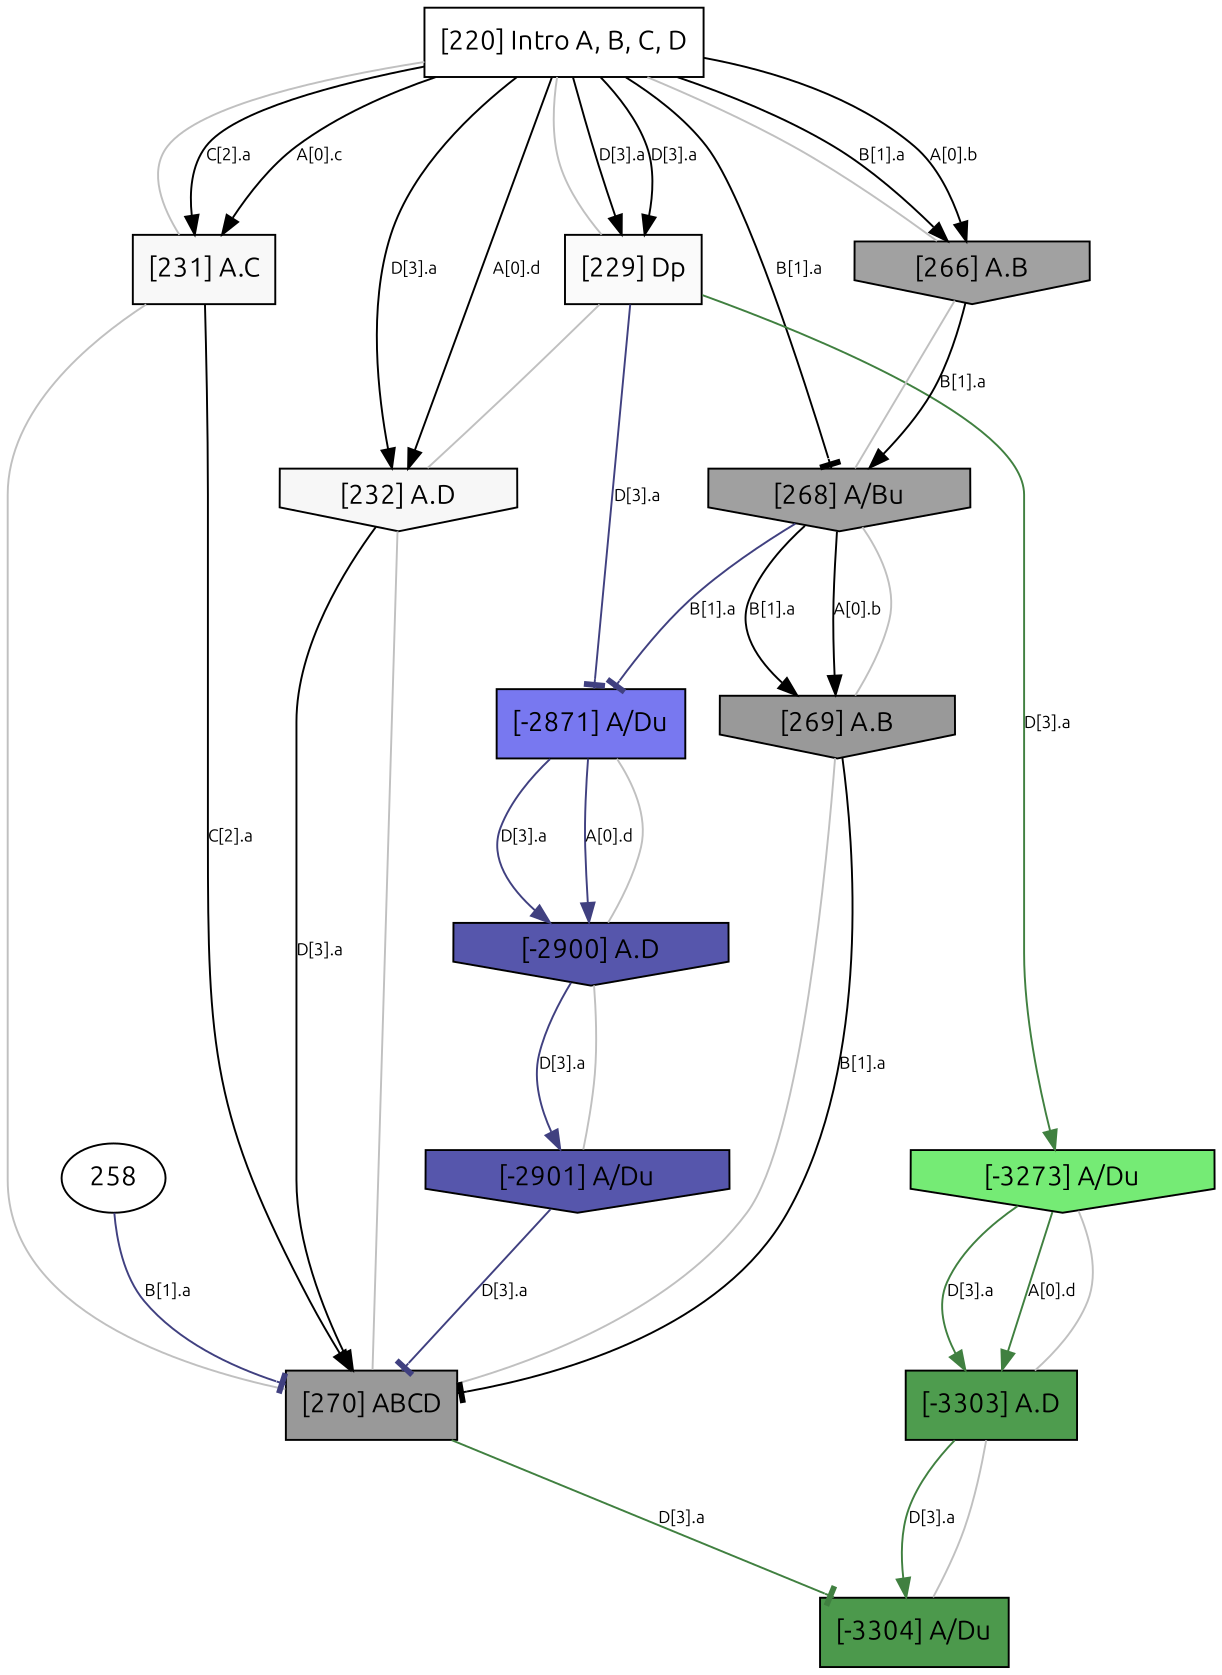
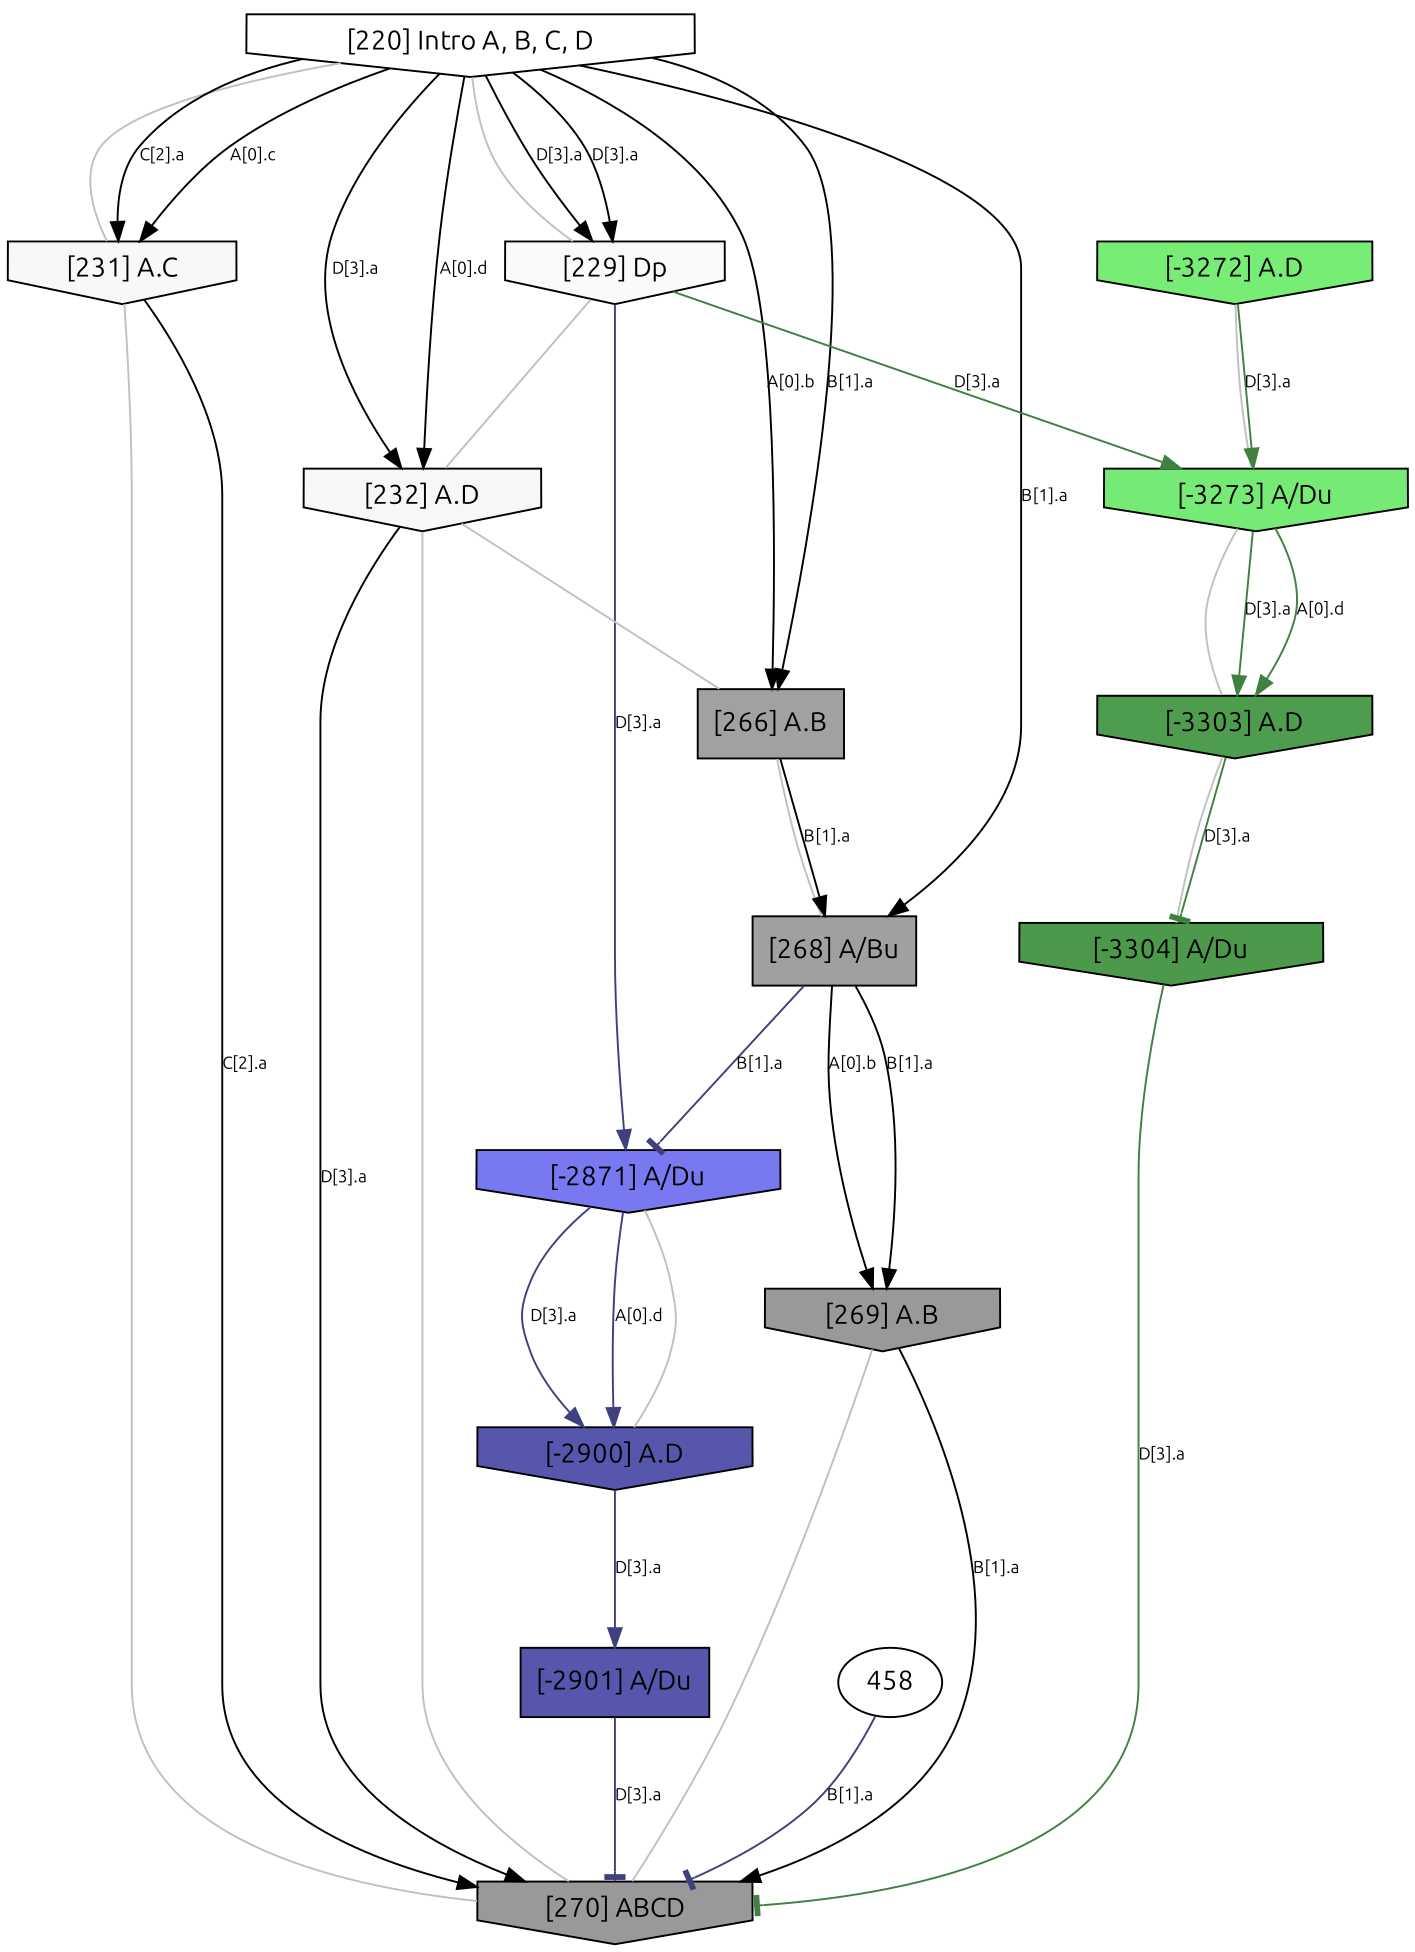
  digraph {
    fontname=Ubuntu
    rankdir=TB
    ranksep=1.00
    node [fillcolor="0.000 0.000 0.600" fontname=Ubuntu shape=invhouse style=filled]
    edge [color="0.000 0.000 0.000" fontname=Ubuntu fontsize=9]
-   n1 [fillcolor="0.000 0.000 1.000" label="[220] Intro A, B, C, D" shape=rectangle]
-   n2 [fillcolor="0.000 0.000 0.979" label="[229] Dp" shape=box]
-   n3 [fillcolor="0.000 0.000 0.969" label="[231] A.C" shape=box]
+   n1 [fillcolor="0.000 0.000 1.000" label="[220] Intro A, B, C, D"]
+   n2 [fillcolor="0.000 0.000 0.979" label="[229] Dp"]
+   n3 [fillcolor="0.000 0.000 0.969" label="[231] A.C"]
    n4 [fillcolor="0.000 0.000 0.968" label="[232] A.D"]
-   n5 [fillcolor="0.000 0.000 0.630" label="[266] A.B"]
-   n6 [fillcolor="0.000 0.000 0.627" label="[268] A/Bu"]
+   n5 [fillcolor="0.000 0.000 0.630" label="[266] A.B" shape=box]
+   n6 [fillcolor="0.000 0.000 0.627" label="[268] A/Bu" shape=box]
    n7 [fillcolor="0.333 0.500 0.919" label="[-3273] A/Du"]
-   n8 [fillcolor="0.667 0.500 0.939" label="[-2871] A/Du" shape=box]
-   n9 [label="[270] ABCD" shape=rectangle]
+   n8 [fillcolor="0.667 0.500 0.939" label="[-2871] A/Du"]
+   n9 [label="[270] ABCD"]
    n10 [label="[269] A.B"]
-   n11 [fillcolor="0.333 0.500 0.610" label="[-3303] A.D" shape=box]
+   n11 [fillcolor="0.333 0.500 0.610" label="[-3303] A.D"]
    n12 [fillcolor="0.667 0.500 0.675" label="[-2900] A.D"]
-   258 [fillcolor="" shape="" style=""]
-   n15 [fillcolor="0.333 0.500 0.600" label="[-3304] A/Du" shape=box]
-   n16 [fillcolor="0.667 0.500 0.674" label="[-2901] A/Du"]
+   258 [label=458 fillcolor="" shape="" style=""]
+   n14 [fillcolor="0.333 0.500 0.928" label="[-3272] A.D"]
+   n15 [fillcolor="0.333 0.500 0.600" label="[-3304] A/Du"]
+   n16 [fillcolor="0.667 0.500 0.674" label="[-2901] A/Du" shape=box]
    n1 -> n2 [color=grey dir=none fontsize=""]
    n1 -> n2 [label="D[3].a"]
    n1 -> n2 [label="D[3].a"]
    n1 -> n3 [color=grey dir=none fontsize=""]
    n1 -> n3 [label="C[2].a"]
    n1 -> n3 [label="A[0].c"]
    n1 -> n4 [label="D[3].a"]
    n1 -> n4 [label="A[0].d"]
-   n1 -> n5 [color=grey dir=none fontsize=""]
+   n4 -> n5 [color=grey dir=none fontsize=""]
    n1 -> n5 [label="B[1].a"]
    n1 -> n5 [label="A[0].b"]
-   n1 -> n6 [label="B[1].a" arrowhead=tee]
+   n1 -> n6 [label="B[1].a"]
    n2 -> n4 [color=grey dir=none fontsize=""]
    n2 -> n7 [arrowhead=normal color="0.333 0.500 0.500" label="D[3].a"]
-   n2 -> n8 [arrowhead=tee color="0.667 0.500 0.500" label="D[3].a"]
+   n2 -> n8 [arrowhead=normal color="0.667 0.500 0.500" label="D[3].a"]
    n3 -> n9 [color=grey dir=none fontsize=""]
    n3 -> n9 [label="C[2].a"]
    n4 -> n9 [color=grey dir=none fontsize=""]
    n4 -> n9 [label="D[3].a"]
    n5 -> n6 [color=grey dir=none fontsize=""]
    n5 -> n6 [label="B[1].a"]
    n6 -> n8 [arrowhead=tee color="0.667 0.500 0.500" label="B[1].a"]
-   n6 -> n10 [color=grey dir=none fontsize=""]
    n6 -> n10 [label="B[1].a"]
    n6 -> n10 [label="A[0].b"]
    n7 -> n11 [color=grey dir=none fontsize=""]
    n7 -> n11 [color="0.333 0.500 0.500" label="D[3].a"]
    n7 -> n11 [color="0.333 0.500 0.500" label="A[0].d"]
    n8 -> n12 [color=grey dir=none fontsize=""]
    n8 -> n12 [color="0.667 0.500 0.500" label="D[3].a"]
    n8 -> n12 [color="0.667 0.500 0.500" label="A[0].d"]
    n10 -> n9 [color=grey dir=none fontsize=""]
-   n10 -> n9 [label="B[1].a" arrowhead=tee]
+   n10 -> n9 [label="B[1].a"]
    n11 -> n15 [color=grey dir=none fontsize=""]
-   n11 -> n15 [color="0.333 0.500 0.500" label="D[3].a"]
-   n12 -> n16 [color=grey dir=none fontsize=""]
+   n11 -> n15 [color="0.333 0.500 0.500" label="D[3].a" arrowhead=tee]
    n12 -> n16 [color="0.667 0.500 0.500" label="D[3].a"]
    258 -> n9 [arrowhead=tee color="0.667 0.500 0.500" label="B[1].a"]
-   n9 -> n15 [arrowhead=tee color="0.333 0.500 0.500" label="D[3].a"]
+   n14 -> n7 [color=grey dir=none fontsize=""]
+   n14 -> n7 [color="0.333 0.500 0.500" label="D[3].a"]
+   n15 -> n9 [arrowhead=tee color="0.333 0.500 0.500" label="D[3].a"]
    n16 -> n9 [arrowhead=tee color="0.667 0.500 0.500" label="D[3].a"]
  }
